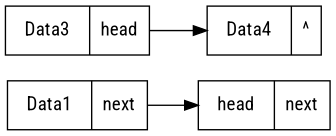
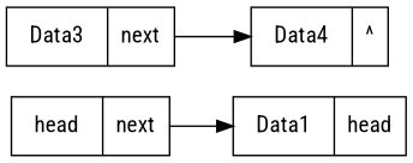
  digraph {
    fontname="Roboto Condensed"
    rankdir=LR
    node [fontname="Roboto Condensed" shape=record]
    edge [fontname="Roboto Condensed"]
    n1 [label="{&nbsp; head &nbsp; |next}"]
-   n2 [label=" {&nbsp; Data1 &nbsp;| next}"]
-   n3 [label=" {&nbsp; Data3 &nbsp;| head}"]
+   n2 [label=" {&nbsp; Data1 &nbsp;| head}"]
+   n3 [label=" {&nbsp; Data3 &nbsp;| next}"]
    n4 [label=" {&nbsp; Data4 &nbsp;| ^ }"]
-   n2 -> n1
+   n1 -> n2
    n3 -> n4
  }
